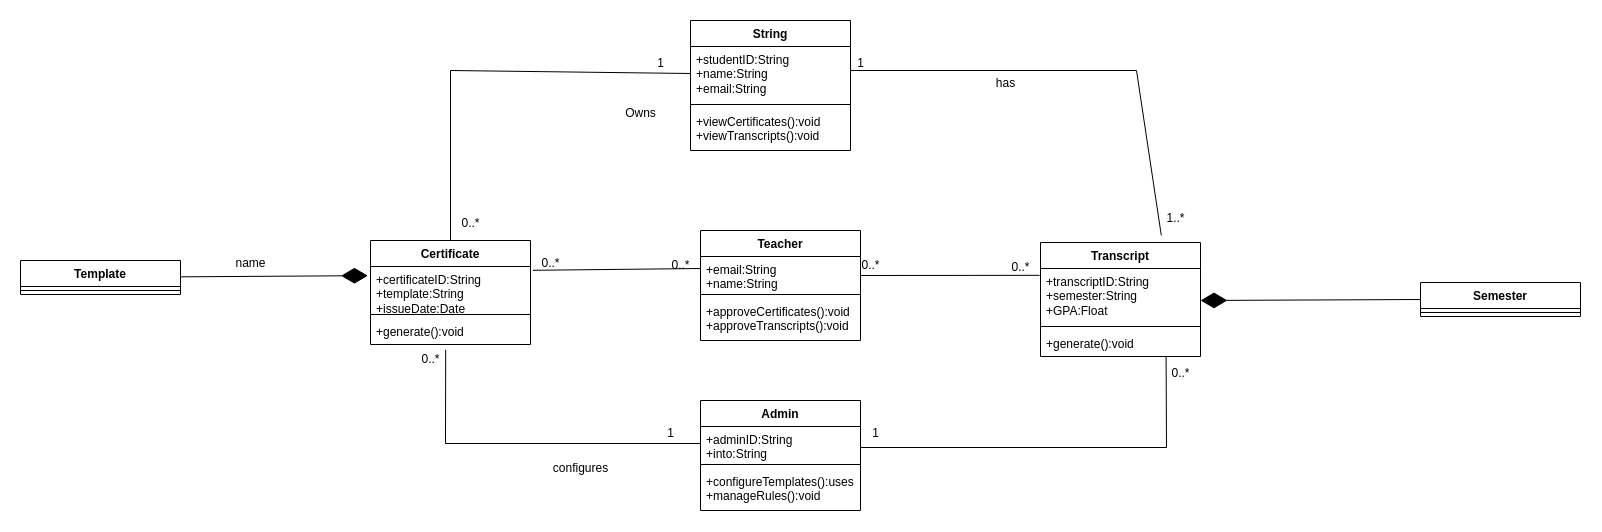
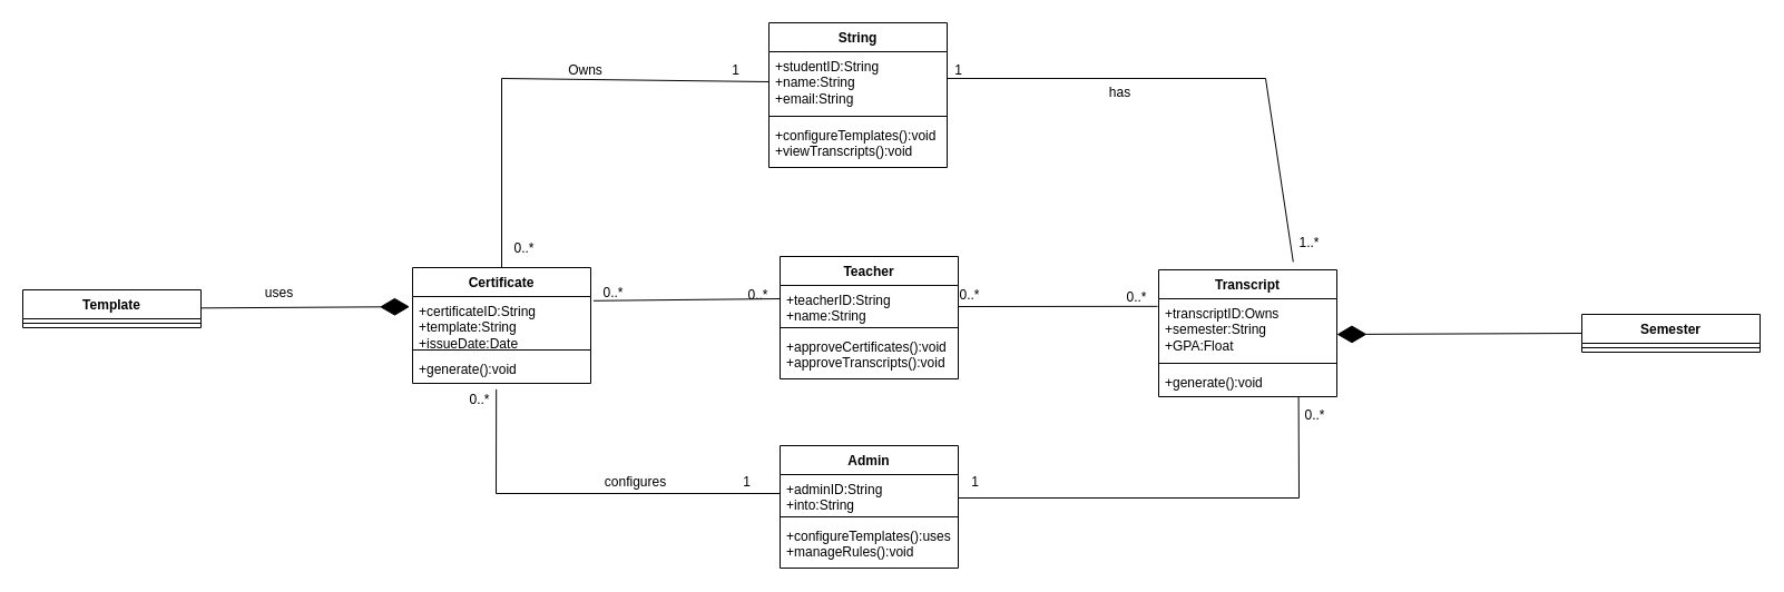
  <mxCell id="0" />
  <mxCell id="1" parent="0" />
  <mxCell id="2" value="String" style="swimlane;fontStyle=1;align=center;verticalAlign=top;childLayout=stackLayout;horizontal=1;startSize=26;horizontalStack=0;resizeParent=1;resizeParentMax=0;resizeLast=0;collapsible=1;marginBottom=0;whiteSpace=wrap;html=1;" parent="1" vertex="1"><mxGeometry x="690" y="20" width="160" height="130" as="geometry" /></mxCell>
  <mxCell id="3" value="+studentID:String&lt;div&gt;+name:String&lt;/div&gt;&lt;div&gt;+email:String&lt;/div&gt;" style="text;strokeColor=none;fillColor=none;align=left;verticalAlign=top;spacingLeft=4;spacingRight=4;overflow=hidden;rotatable=0;points=[[0,0.5],[1,0.5]];portConstraint=eastwest;whiteSpace=wrap;html=1;" parent="2" vertex="1"><mxGeometry y="26" width="160" height="54" as="geometry" /></mxCell>
  <mxCell id="4" value="" style="line;strokeWidth=1;fillColor=none;align=left;verticalAlign=middle;spacingTop=-1;spacingLeft=3;spacingRight=3;rotatable=0;labelPosition=right;points=[];portConstraint=eastwest;strokeColor=inherit;" parent="2" vertex="1"><mxGeometry y="80" width="160" height="8" as="geometry" /></mxCell>
- <mxCell id="5" value="+viewCertificates():void&lt;div&gt;+viewTranscripts():void&lt;/div&gt;" style="text;strokeColor=none;fillColor=none;align=left;verticalAlign=top;spacingLeft=4;spacingRight=4;overflow=hidden;rotatable=0;points=[[0,0.5],[1,0.5]];portConstraint=eastwest;whiteSpace=wrap;html=1;" parent="2" vertex="1"><mxGeometry y="88" width="160" height="42" as="geometry" /></mxCell>
+ <mxCell id="5" value="+configureTemplates():void&lt;div&gt;+viewTranscripts():void&lt;/div&gt;" style="text;strokeColor=none;fillColor=none;align=left;verticalAlign=top;spacingLeft=4;spacingRight=4;overflow=hidden;rotatable=0;points=[[0,0.5],[1,0.5]];portConstraint=eastwest;whiteSpace=wrap;html=1;" parent="2" vertex="1"><mxGeometry y="88" width="160" height="42" as="geometry" /></mxCell>
  <mxCell id="6" value="Teacher" style="swimlane;fontStyle=1;align=center;verticalAlign=top;childLayout=stackLayout;horizontal=1;startSize=26;horizontalStack=0;resizeParent=1;resizeParentMax=0;resizeLast=0;collapsible=1;marginBottom=0;whiteSpace=wrap;html=1;" parent="1" vertex="1"><mxGeometry x="700" y="230" width="160" height="110" as="geometry" /></mxCell>
- <mxCell id="7" value="+email:String&lt;div&gt;+name:String&lt;/div&gt;" style="text;strokeColor=none;fillColor=none;align=left;verticalAlign=top;spacingLeft=4;spacingRight=4;overflow=hidden;rotatable=0;points=[[0,0.5],[1,0.5]];portConstraint=eastwest;whiteSpace=wrap;html=1;" parent="6" vertex="1"><mxGeometry y="26" width="160" height="34" as="geometry" /></mxCell>
+ <mxCell id="7" value="+teacherID:String&lt;div&gt;+name:String&lt;/div&gt;" style="text;strokeColor=none;fillColor=none;align=left;verticalAlign=top;spacingLeft=4;spacingRight=4;overflow=hidden;rotatable=0;points=[[0,0.5],[1,0.5]];portConstraint=eastwest;whiteSpace=wrap;html=1;" parent="6" vertex="1"><mxGeometry y="26" width="160" height="34" as="geometry" /></mxCell>
  <mxCell id="8" value="" style="line;strokeWidth=1;fillColor=none;align=left;verticalAlign=middle;spacingTop=-1;spacingLeft=3;spacingRight=3;rotatable=0;labelPosition=right;points=[];portConstraint=eastwest;strokeColor=inherit;" parent="6" vertex="1"><mxGeometry y="60" width="160" height="8" as="geometry" /></mxCell>
  <mxCell id="9" value="+approveCertificates():void&lt;div&gt;+approveTranscripts():void&lt;/div&gt;" style="text;strokeColor=none;fillColor=none;align=left;verticalAlign=top;spacingLeft=4;spacingRight=4;overflow=hidden;rotatable=0;points=[[0,0.5],[1,0.5]];portConstraint=eastwest;whiteSpace=wrap;html=1;" parent="6" vertex="1"><mxGeometry y="68" width="160" height="42" as="geometry" /></mxCell>
  <mxCell id="10" value="Admin" style="swimlane;fontStyle=1;align=center;verticalAlign=top;childLayout=stackLayout;horizontal=1;startSize=26;horizontalStack=0;resizeParent=1;resizeParentMax=0;resizeLast=0;collapsible=1;marginBottom=0;whiteSpace=wrap;html=1;" parent="1" vertex="1"><mxGeometry x="700" y="400" width="160" height="110" as="geometry" /></mxCell>
  <mxCell id="11" value="+adminID:String&lt;div&gt;+into:String&lt;/div&gt;" style="text;strokeColor=none;fillColor=none;align=left;verticalAlign=top;spacingLeft=4;spacingRight=4;overflow=hidden;rotatable=0;points=[[0,0.5],[1,0.5]];portConstraint=eastwest;whiteSpace=wrap;html=1;" parent="10" vertex="1"><mxGeometry y="26" width="160" height="34" as="geometry" /></mxCell>
  <mxCell id="12" value="" style="line;strokeWidth=1;fillColor=none;align=left;verticalAlign=middle;spacingTop=-1;spacingLeft=3;spacingRight=3;rotatable=0;labelPosition=right;points=[];portConstraint=eastwest;strokeColor=inherit;" parent="10" vertex="1"><mxGeometry y="60" width="160" height="8" as="geometry" /></mxCell>
  <mxCell id="13" value="+configureTemplates():uses&lt;div&gt;+manageRules():void&lt;/div&gt;" style="text;strokeColor=none;fillColor=none;align=left;verticalAlign=top;spacingLeft=4;spacingRight=4;overflow=hidden;rotatable=0;points=[[0,0.5],[1,0.5]];portConstraint=eastwest;whiteSpace=wrap;html=1;" parent="10" vertex="1"><mxGeometry y="68" width="160" height="42" as="geometry" /></mxCell>
  <mxCell id="14" value="Transcript" style="swimlane;fontStyle=1;align=center;verticalAlign=top;childLayout=stackLayout;horizontal=1;startSize=26;horizontalStack=0;resizeParent=1;resizeParentMax=0;resizeLast=0;collapsible=1;marginBottom=0;whiteSpace=wrap;html=1;" parent="1" vertex="1"><mxGeometry x="1040" y="242" width="160" height="114" as="geometry" /></mxCell>
- <mxCell id="15" value="+transcriptID:String&lt;div&gt;+semester:String&lt;/div&gt;&lt;div&gt;+GPA:Float&lt;/div&gt;" style="text;strokeColor=none;fillColor=none;align=left;verticalAlign=top;spacingLeft=4;spacingRight=4;overflow=hidden;rotatable=0;points=[[0,0.5],[1,0.5]];portConstraint=eastwest;whiteSpace=wrap;html=1;" parent="14" vertex="1"><mxGeometry y="26" width="160" height="54" as="geometry" /></mxCell>
+ <mxCell id="15" value="+transcriptID:Owns&lt;div&gt;+semester:String&lt;/div&gt;&lt;div&gt;+GPA:Float&lt;/div&gt;" style="text;strokeColor=none;fillColor=none;align=left;verticalAlign=top;spacingLeft=4;spacingRight=4;overflow=hidden;rotatable=0;points=[[0,0.5],[1,0.5]];portConstraint=eastwest;whiteSpace=wrap;html=1;" parent="14" vertex="1"><mxGeometry y="26" width="160" height="54" as="geometry" /></mxCell>
  <mxCell id="16" value="" style="line;strokeWidth=1;fillColor=none;align=left;verticalAlign=middle;spacingTop=-1;spacingLeft=3;spacingRight=3;rotatable=0;labelPosition=right;points=[];portConstraint=eastwest;strokeColor=inherit;" parent="14" vertex="1"><mxGeometry y="80" width="160" height="8" as="geometry" /></mxCell>
  <mxCell id="17" value="+generate():void" style="text;strokeColor=none;fillColor=none;align=left;verticalAlign=top;spacingLeft=4;spacingRight=4;overflow=hidden;rotatable=0;points=[[0,0.5],[1,0.5]];portConstraint=eastwest;whiteSpace=wrap;html=1;" parent="14" vertex="1"><mxGeometry y="88" width="160" height="26" as="geometry" /></mxCell>
  <mxCell id="18" value="Certificate" style="swimlane;fontStyle=1;align=center;verticalAlign=top;childLayout=stackLayout;horizontal=1;startSize=26;horizontalStack=0;resizeParent=1;resizeParentMax=0;resizeLast=0;collapsible=1;marginBottom=0;whiteSpace=wrap;html=1;" parent="1" vertex="1"><mxGeometry x="370" y="240" width="160" height="104" as="geometry" /></mxCell>
  <mxCell id="19" value="+certificateID:String&lt;div&gt;+template:String&lt;/div&gt;&lt;div&gt;+issueDate:Date&lt;/div&gt;" style="text;strokeColor=none;fillColor=none;align=left;verticalAlign=top;spacingLeft=4;spacingRight=4;overflow=hidden;rotatable=0;points=[[0,0.5],[1,0.5]];portConstraint=eastwest;whiteSpace=wrap;html=1;" parent="18" vertex="1"><mxGeometry y="26" width="160" height="44" as="geometry" /></mxCell>
  <mxCell id="20" value="" style="line;strokeWidth=1;fillColor=none;align=left;verticalAlign=middle;spacingTop=-1;spacingLeft=3;spacingRight=3;rotatable=0;labelPosition=right;points=[];portConstraint=eastwest;strokeColor=inherit;" parent="18" vertex="1"><mxGeometry y="70" width="160" height="8" as="geometry" /></mxCell>
  <mxCell id="21" value="+generate():void" style="text;strokeColor=none;fillColor=none;align=left;verticalAlign=top;spacingLeft=4;spacingRight=4;overflow=hidden;rotatable=0;points=[[0,0.5],[1,0.5]];portConstraint=eastwest;whiteSpace=wrap;html=1;" parent="18" vertex="1"><mxGeometry y="78" width="160" height="26" as="geometry" /></mxCell>
  <mxCell id="22" value="has" style="text;html=1;align=center;verticalAlign=middle;resizable=0;points=[];autosize=1;strokeColor=none;fillColor=none;" parent="1" vertex="1"><mxGeometry x="985" y="68" width="40" height="30" as="geometry" /></mxCell>
  <mxCell id="23" value="1" style="text;html=1;align=center;verticalAlign=middle;resizable=0;points=[];autosize=1;strokeColor=none;fillColor=none;" parent="1" vertex="1"><mxGeometry x="845" y="48" width="30" height="30" as="geometry" /></mxCell>
  <mxCell id="24" value="1..*" style="text;html=1;align=center;verticalAlign=middle;resizable=0;points=[];autosize=1;strokeColor=none;fillColor=none;" parent="1" vertex="1"><mxGeometry x="1155" y="203" width="40" height="30" as="geometry" /></mxCell>
- <mxCell id="25" value="Owns" style="text;html=1;align=center;verticalAlign=middle;resizable=0;points=[];autosize=1;strokeColor=none;fillColor=none;" parent="1" vertex="1"><mxGeometry x="615" y="98" width="50" height="30" as="geometry" /></mxCell>
+ <mxCell id="25" value="Owns" style="text;html=1;align=center;verticalAlign=middle;resizable=0;points=[];autosize=1;strokeColor=none;fillColor=none;" parent="1" vertex="1"><mxGeometry x="500" y="48" width="50" height="30" as="geometry" /></mxCell>
  <mxCell id="26" value="1" style="text;html=1;align=center;verticalAlign=middle;resizable=0;points=[];autosize=1;strokeColor=none;fillColor=none;" parent="1" vertex="1"><mxGeometry x="645" y="48" width="30" height="30" as="geometry" /></mxCell>
  <mxCell id="27" value="0..*" style="text;html=1;align=center;verticalAlign=middle;resizable=0;points=[];autosize=1;strokeColor=none;fillColor=none;" parent="1" vertex="1"><mxGeometry x="450" y="208" width="40" height="30" as="geometry" /></mxCell>
  <mxCell id="28" value="0..*" style="text;html=1;align=center;verticalAlign=middle;resizable=0;points=[];autosize=1;strokeColor=none;fillColor=none;" parent="1" vertex="1"><mxGeometry x="850.32" y="250" width="40" height="30" as="geometry" /></mxCell>
  <mxCell id="29" value="0..*" style="text;html=1;align=center;verticalAlign=middle;resizable=0;points=[];autosize=1;strokeColor=none;fillColor=none;" parent="1" vertex="1"><mxGeometry x="530" y="248" width="40" height="30" as="geometry" /></mxCell>
  <mxCell id="30" value="0..*" style="text;html=1;align=center;verticalAlign=middle;resizable=0;points=[];autosize=1;strokeColor=none;fillColor=none;" parent="1" vertex="1"><mxGeometry x="660" y="250" width="40" height="30" as="geometry" /></mxCell>
  <mxCell id="31" value="1" style="text;html=1;align=center;verticalAlign=middle;resizable=0;points=[];autosize=1;strokeColor=none;fillColor=none;" parent="1" vertex="1"><mxGeometry x="860.32" y="418" width="30" height="30" as="geometry" /></mxCell>
  <mxCell id="32" value="0..*" style="text;html=1;align=center;verticalAlign=middle;resizable=0;points=[];autosize=1;strokeColor=none;fillColor=none;" parent="1" vertex="1"><mxGeometry x="1160" y="358" width="40" height="30" as="geometry" /></mxCell>
- <mxCell id="33" value="configures" style="text;html=1;align=center;verticalAlign=middle;resizable=0;points=[];autosize=1;strokeColor=none;fillColor=none;" parent="1" vertex="1"><mxGeometry x="540" y="453" width="80" height="30" as="geometry" /></mxCell>
+ <mxCell id="33" value="configures" style="text;html=1;align=center;verticalAlign=middle;resizable=0;points=[];autosize=1;strokeColor=none;fillColor=none;" parent="1" vertex="1"><mxGeometry x="530" y="418" width="80" height="30" as="geometry" /></mxCell>
  <mxCell id="34" value="1" style="text;html=1;align=center;verticalAlign=middle;resizable=0;points=[];autosize=1;strokeColor=none;fillColor=none;" parent="1" vertex="1"><mxGeometry x="655" y="418" width="30" height="30" as="geometry" /></mxCell>
  <mxCell id="35" value="0..*" style="text;html=1;align=center;verticalAlign=middle;resizable=0;points=[];autosize=1;strokeColor=none;fillColor=none;" parent="1" vertex="1"><mxGeometry x="410" y="344" width="40" height="30" as="geometry" /></mxCell>
  <mxCell id="36" value="Semester" style="swimlane;fontStyle=1;align=center;verticalAlign=top;childLayout=stackLayout;horizontal=1;startSize=26;horizontalStack=0;resizeParent=1;resizeParentMax=0;resizeLast=0;collapsible=1;marginBottom=0;whiteSpace=wrap;html=1;" parent="1" vertex="1"><mxGeometry x="1420" y="282" width="160" height="34" as="geometry" /></mxCell>
  <mxCell id="37" value="" style="line;strokeWidth=1;fillColor=none;align=left;verticalAlign=middle;spacingTop=-1;spacingLeft=3;spacingRight=3;rotatable=0;labelPosition=right;points=[];portConstraint=eastwest;strokeColor=inherit;" parent="36" vertex="1"><mxGeometry y="26" width="160" height="8" as="geometry" /></mxCell>
  <mxCell id="38" value="" style="endArrow=diamondThin;endFill=1;endSize=24;html=1;rounded=0;exitX=0;exitY=0.5;exitDx=0;exitDy=0;" parent="1" source="36" edge="1"><mxGeometry width="160" relative="1" as="geometry"><mxPoint x="1350" y="298.33" as="sourcePoint" /><mxPoint x="1200" y="300" as="targetPoint" /></mxGeometry></mxCell>
  <mxCell id="39" value="Template" style="swimlane;fontStyle=1;align=center;verticalAlign=top;childLayout=stackLayout;horizontal=1;startSize=26;horizontalStack=0;resizeParent=1;resizeParentMax=0;resizeLast=0;collapsible=1;marginBottom=0;whiteSpace=wrap;html=1;" parent="1" vertex="1"><mxGeometry x="20" y="260" width="160" height="34" as="geometry" /></mxCell>
  <mxCell id="40" value="" style="line;strokeWidth=1;fillColor=none;align=left;verticalAlign=middle;spacingTop=-1;spacingLeft=3;spacingRight=3;rotatable=0;labelPosition=right;points=[];portConstraint=eastwest;strokeColor=inherit;" parent="39" vertex="1"><mxGeometry y="26" width="160" height="8" as="geometry" /></mxCell>
  <mxCell id="41" value="" style="endArrow=diamondThin;endFill=1;endSize=24;html=1;rounded=0;entryX=-0.016;entryY=0.208;entryDx=0;entryDy=0;entryPerimeter=0;" parent="1" target="19" edge="1"><mxGeometry width="160" relative="1" as="geometry"><mxPoint x="180" y="276.33" as="sourcePoint" /><mxPoint x="340" y="276.33" as="targetPoint" /></mxGeometry></mxCell>
- <mxCell id="42" value="name" style="text;html=1;align=center;verticalAlign=middle;resizable=0;points=[];autosize=1;strokeColor=none;fillColor=none;" parent="1" vertex="1"><mxGeometry x="225" y="248" width="50" height="30" as="geometry" /></mxCell>
+ <mxCell id="42" value="uses" style="text;html=1;align=center;verticalAlign=middle;resizable=0;points=[];autosize=1;strokeColor=none;fillColor=none;" parent="1" vertex="1"><mxGeometry x="225" y="248" width="50" height="30" as="geometry" /></mxCell>
  <mxCell id="43" value="" style="endArrow=none;html=1;rounded=0;entryX=0;entryY=0.5;entryDx=0;entryDy=0;" edge="1" parent="1" target="3"><mxGeometry width="50" height="50" relative="1" as="geometry"><mxPoint x="450" y="240" as="sourcePoint" /><mxPoint x="500" y="190" as="targetPoint" /><Array as="points"><mxPoint x="450" y="70" /></Array></mxGeometry></mxCell>
  <mxCell id="44" value="" style="endArrow=none;html=1;rounded=0;exitX=0.06;exitY=0.727;exitDx=0;exitDy=0;exitPerimeter=0;" edge="1" parent="1" source="29"><mxGeometry width="50" height="50" relative="1" as="geometry"><mxPoint x="650" y="318" as="sourcePoint" /><mxPoint x="700" y="268" as="targetPoint" /></mxGeometry></mxCell>
  <mxCell id="45" value="" style="endArrow=none;html=1;rounded=0;exitX=0.47;exitY=1.207;exitDx=0;exitDy=0;exitPerimeter=0;entryX=0;entryY=0.5;entryDx=0;entryDy=0;" edge="1" parent="1" source="21" target="11"><mxGeometry width="50" height="50" relative="1" as="geometry"><mxPoint x="428" y="348" as="sourcePoint" /><mxPoint x="690" y="440" as="targetPoint" /><Array as="points"><mxPoint x="445" y="443" /></Array></mxGeometry></mxCell>
  <mxCell id="46" value="" style="endArrow=none;html=1;rounded=0;entryX=0.145;entryY=1.064;entryDx=0;entryDy=0;entryPerimeter=0;" edge="1" parent="1" target="24"><mxGeometry width="50" height="50" relative="1" as="geometry"><mxPoint x="850" y="70" as="sourcePoint" /><mxPoint x="900.32" y="28" as="targetPoint" /><Array as="points"><mxPoint x="1136" y="70" /></Array></mxGeometry></mxCell>
  <mxCell id="47" value="0..*" style="text;html=1;align=center;verticalAlign=middle;resizable=0;points=[];autosize=1;strokeColor=none;fillColor=none;" vertex="1" parent="1"><mxGeometry x="1000" y="252" width="40" height="30" as="geometry" /></mxCell>
  <mxCell id="48" value="" style="endArrow=none;html=1;rounded=0;entryX=0.977;entryY=0.761;entryDx=0;entryDy=0;entryPerimeter=0;" edge="1" parent="1" target="47"><mxGeometry width="50" height="50" relative="1" as="geometry"><mxPoint x="860" y="275" as="sourcePoint" /><mxPoint x="1000" y="330" as="targetPoint" /></mxGeometry></mxCell>
  <mxCell id="49" value="" style="endArrow=none;html=1;rounded=0;entryX=0.785;entryY=0.983;entryDx=0;entryDy=0;entryPerimeter=0;" edge="1" parent="1" target="17"><mxGeometry width="50" height="50" relative="1" as="geometry"><mxPoint x="860" y="447" as="sourcePoint" /><mxPoint x="1000" y="410" as="targetPoint" /><Array as="points"><mxPoint x="1166" y="447" /></Array></mxGeometry></mxCell>
